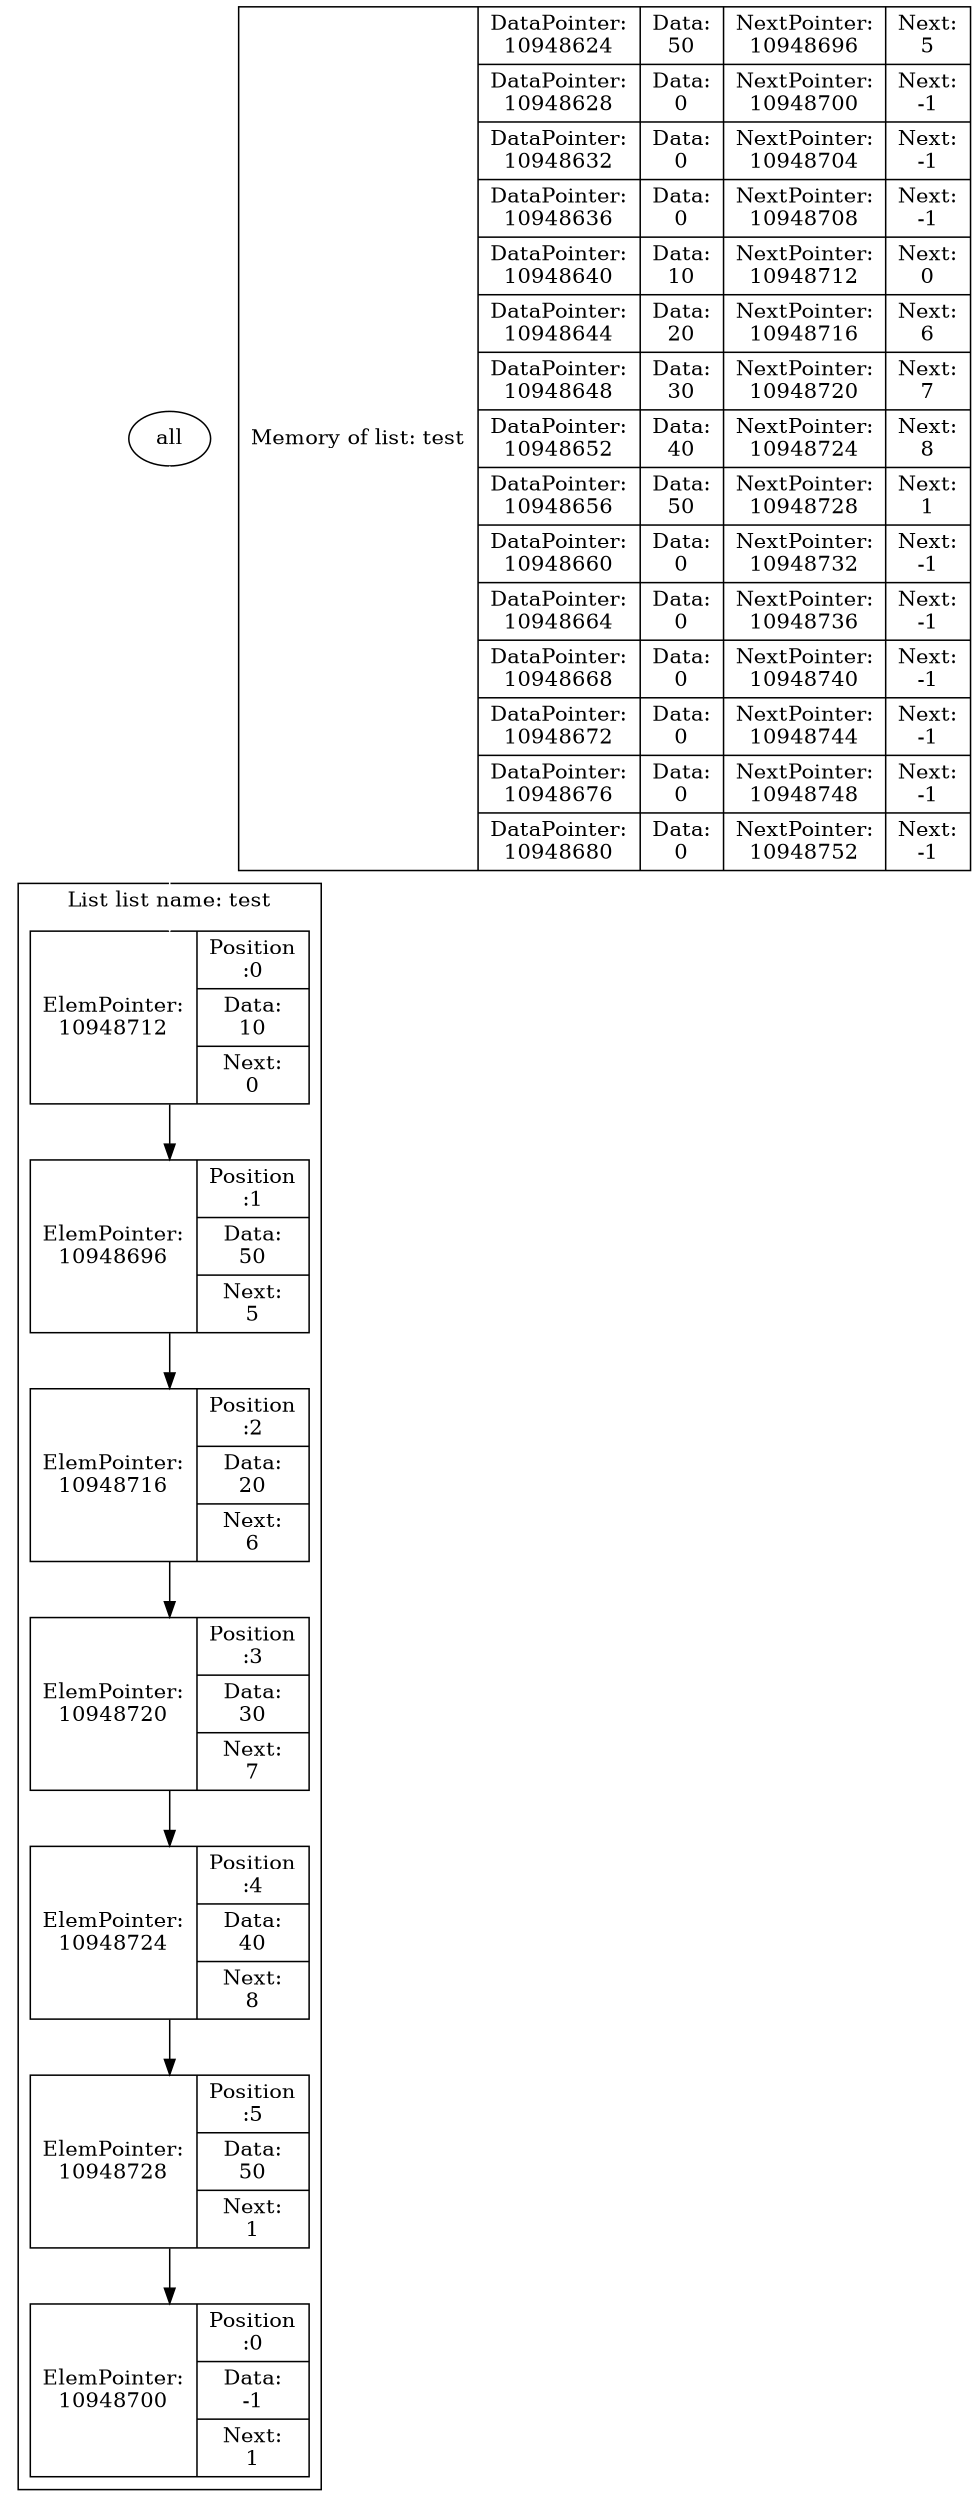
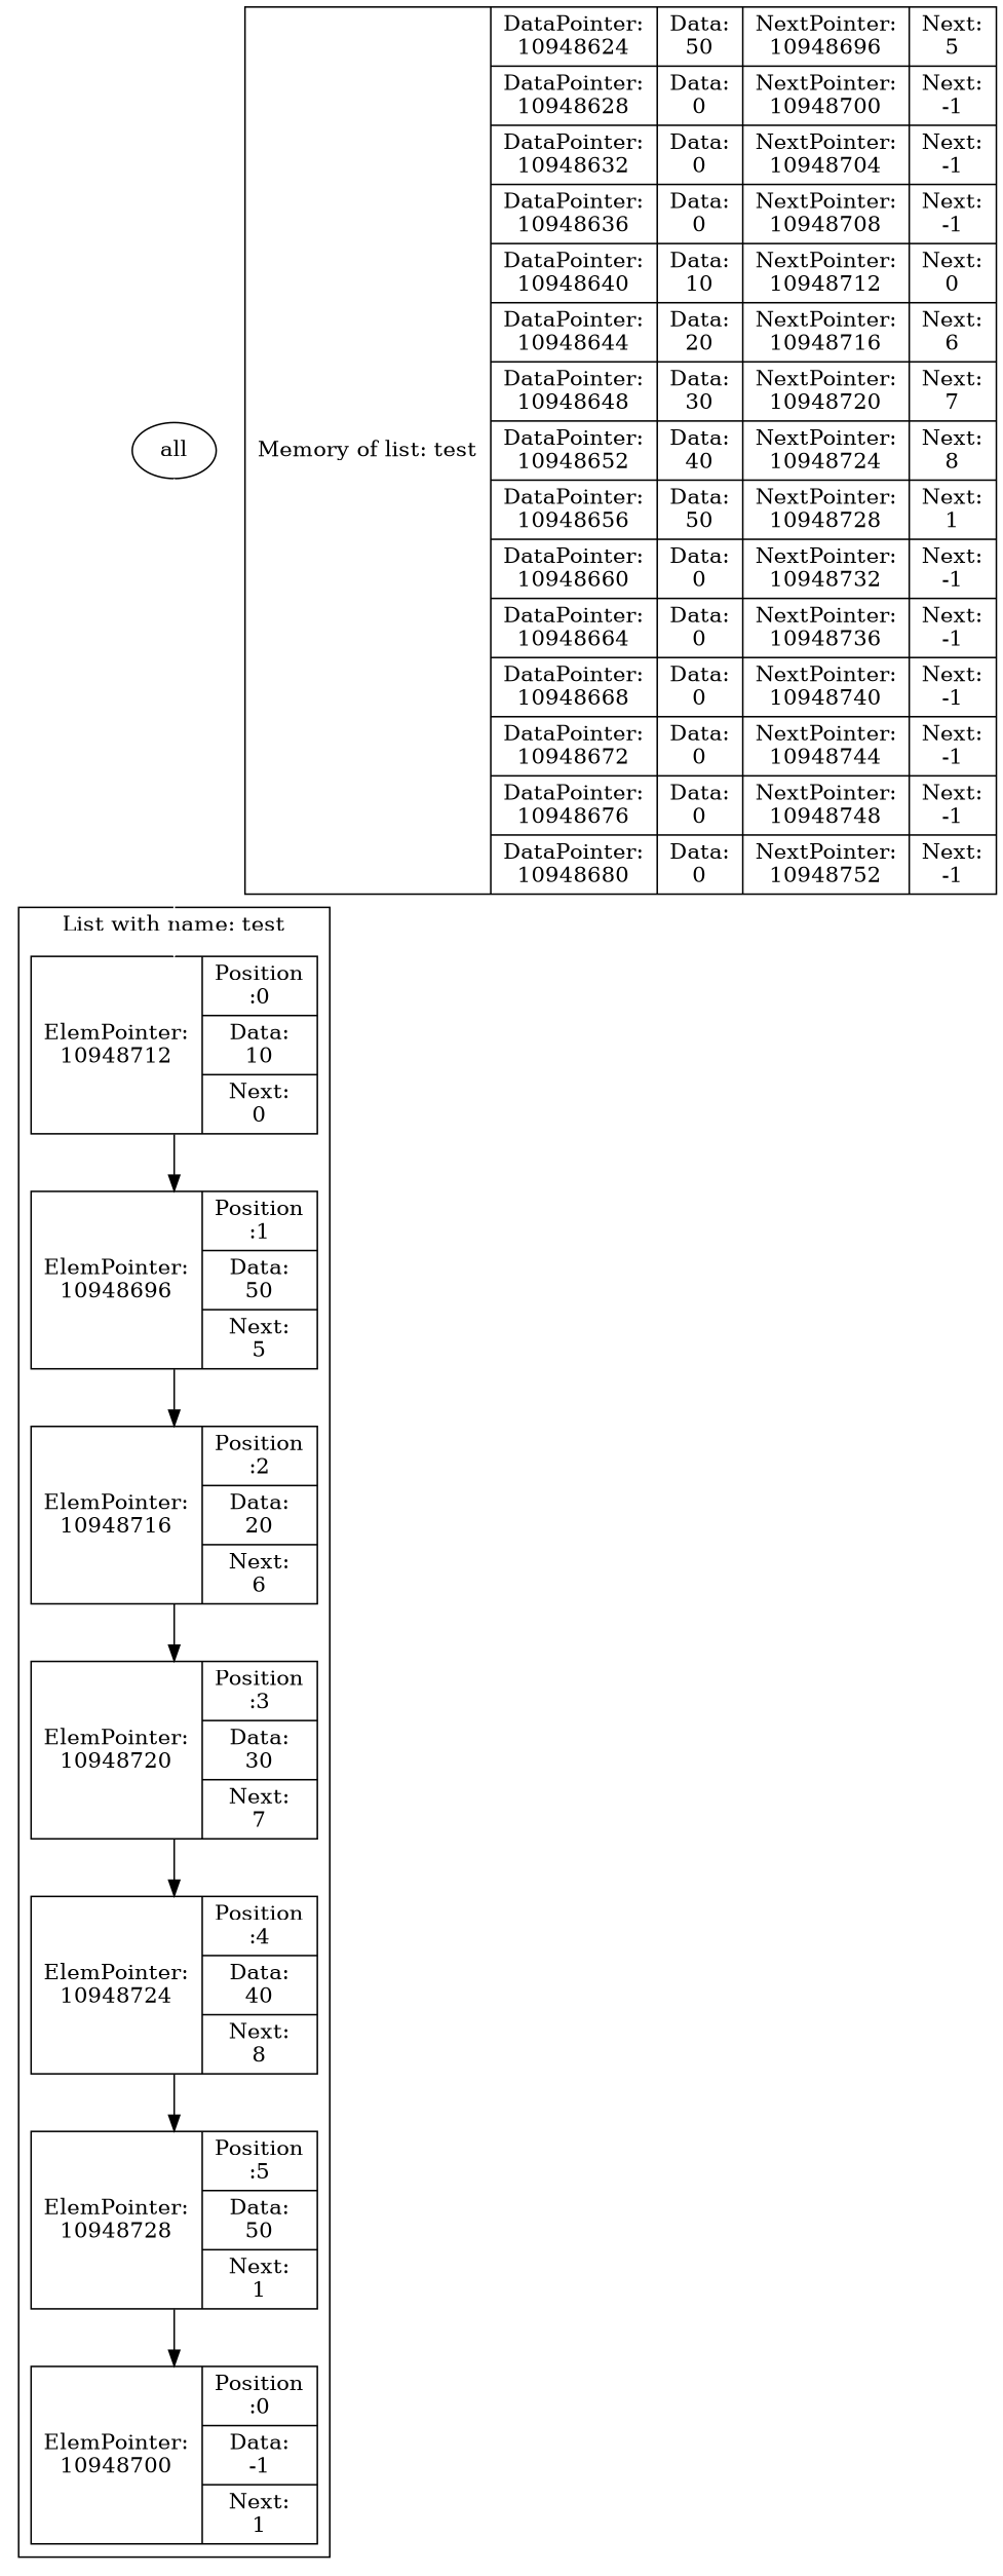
  digraph {
    node [shape=record]
    n1 [label="ElemPointer:\n10948712 | {Position\n:0 | Data:\n10 | Next:\n0}"]
    n2 [label="ElemPointer:\n10948696 | {Position\n:1 | Data:\n50 | Next:\n5}"]
    n3 [label="ElemPointer:\n10948716 | {Position\n:2 | Data:\n20 | Next:\n6}"]
    n4 [label="ElemPointer:\n10948720 | {Position\n:3 | Data:\n30 | Next:\n7}"]
    n5 [label="ElemPointer:\n10948724 | {Position\n:4 | Data:\n40 | Next:\n8}"]
    n6 [label="ElemPointer:\n10948728 | {Position\n:5 | Data:\n50 | Next:\n1}"]
    n7 [label="ElemPointer:\n10948700 | {Position\n:0 | Data:\n-1 | Next:\n1}"]
    n8 [label="{Memory of list: test} | {{DataPointer:\n10948624 | Data:\n50 | NextPointer:\n10948696 | Next:\n5}| {DataPointer:\n10948628 | Data:\n0 | NextPointer:\n10948700 | Next:\n-1}| {DataPointer:\n10948632 | Data:\n0 | NextPointer:\n10948704 | Next:\n-1}| {DataPointer:\n10948636 | Data:\n0 | NextPointer:\n10948708 | Next:\n-1}| {DataPointer:\n10948640 | Data:\n10 | NextPointer:\n10948712 | Next:\n0}| {DataPointer:\n10948644 | Data:\n20 | NextPointer:\n10948716 | Next:\n6}| {DataPointer:\n10948648 | Data:\n30 | NextPointer:\n10948720 | Next:\n7}| {DataPointer:\n10948652 | Data:\n40 | NextPointer:\n10948724 | Next:\n8}| {DataPointer:\n10948656 | Data:\n50 | NextPointer:\n10948728 | Next:\n1}| {DataPointer:\n10948660 | Data:\n0 | NextPointer:\n10948732 | Next:\n-1}| {DataPointer:\n10948664 | Data:\n0 | NextPointer:\n10948736 | Next:\n-1}| {DataPointer:\n10948668 | Data:\n0 | NextPointer:\n10948740 | Next:\n-1}| {DataPointer:\n10948672 | Data:\n0 | NextPointer:\n10948744 | Next:\n-1}| {DataPointer:\n10948676 | Data:\n0 | NextPointer:\n10948748 | Next:\n-1}| {DataPointer:\n10948680 | Data:\n0 | NextPointer:\n10948752 | Next:\n-1}}" rankdir=LR]
    all [shape=""]
    subgraph sub_1 {
      rankdir=LR
      n8
      subgraph cluster_2 {
-       label="List list name: test"
+       label="List with name: test"
        rankdir=LR
        n1
        n2
        n3
        n4
        n5
        n6
        n7
      }
    }
    subgraph sub_3 {
      rankdir=TB
      n1
      all
    }
    n1 -> n2
    n2 -> n3
    n3 -> n4
    n4 -> n5
    n5 -> n6
    n6 -> n7
    all -> n1 [color=white]
  }
